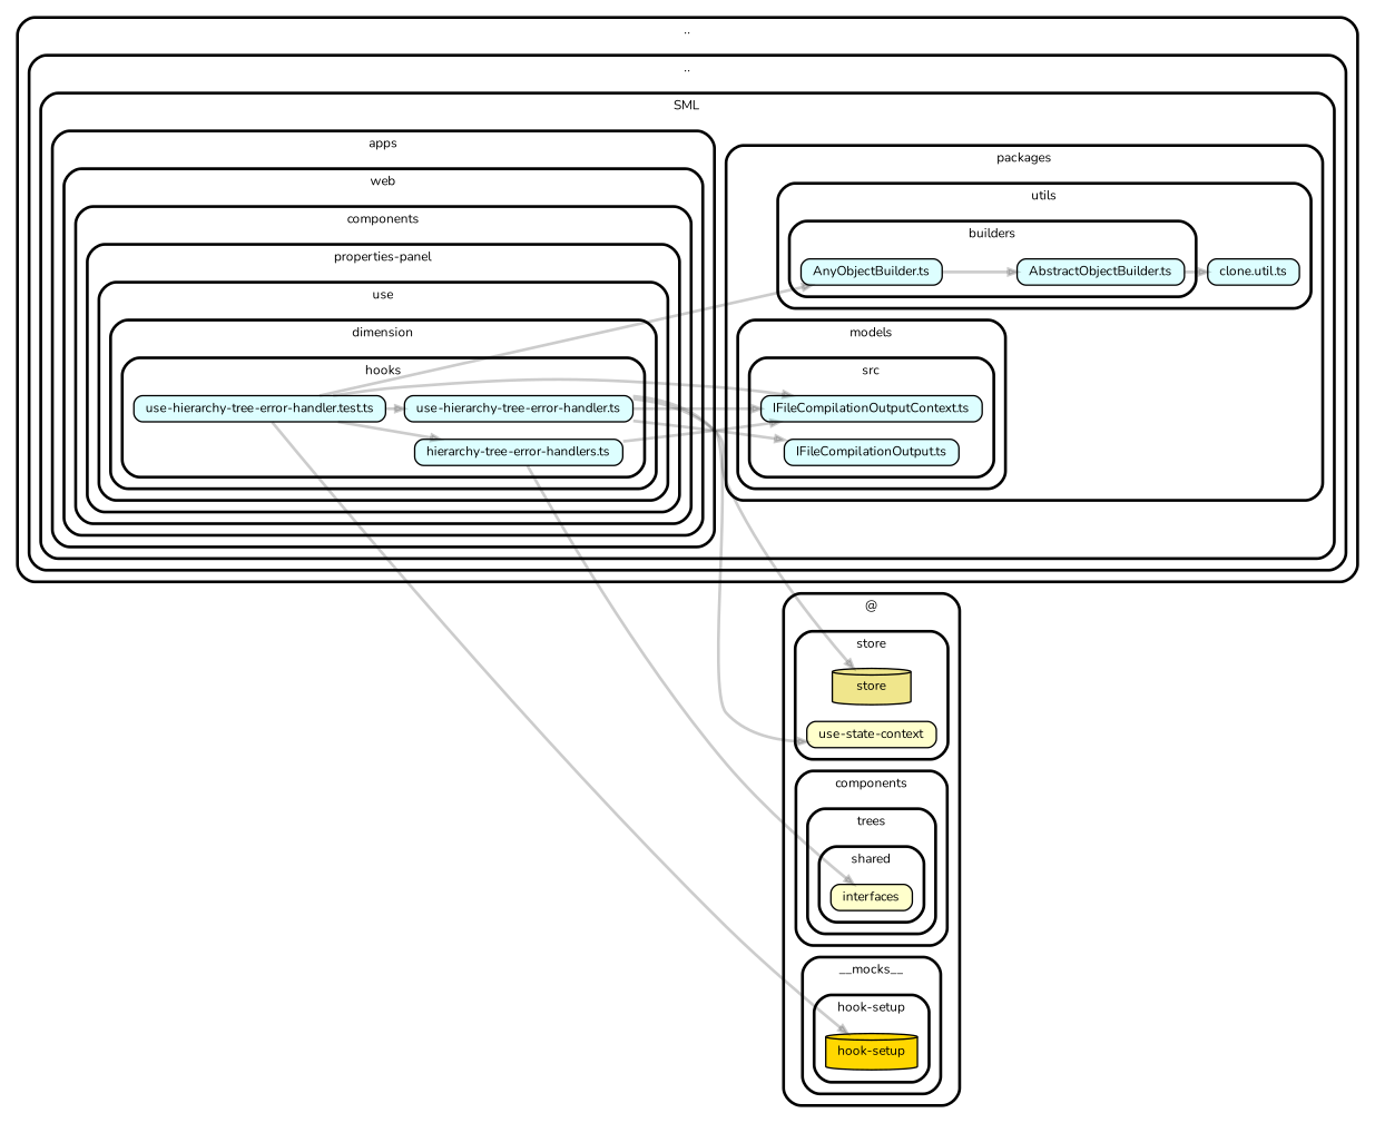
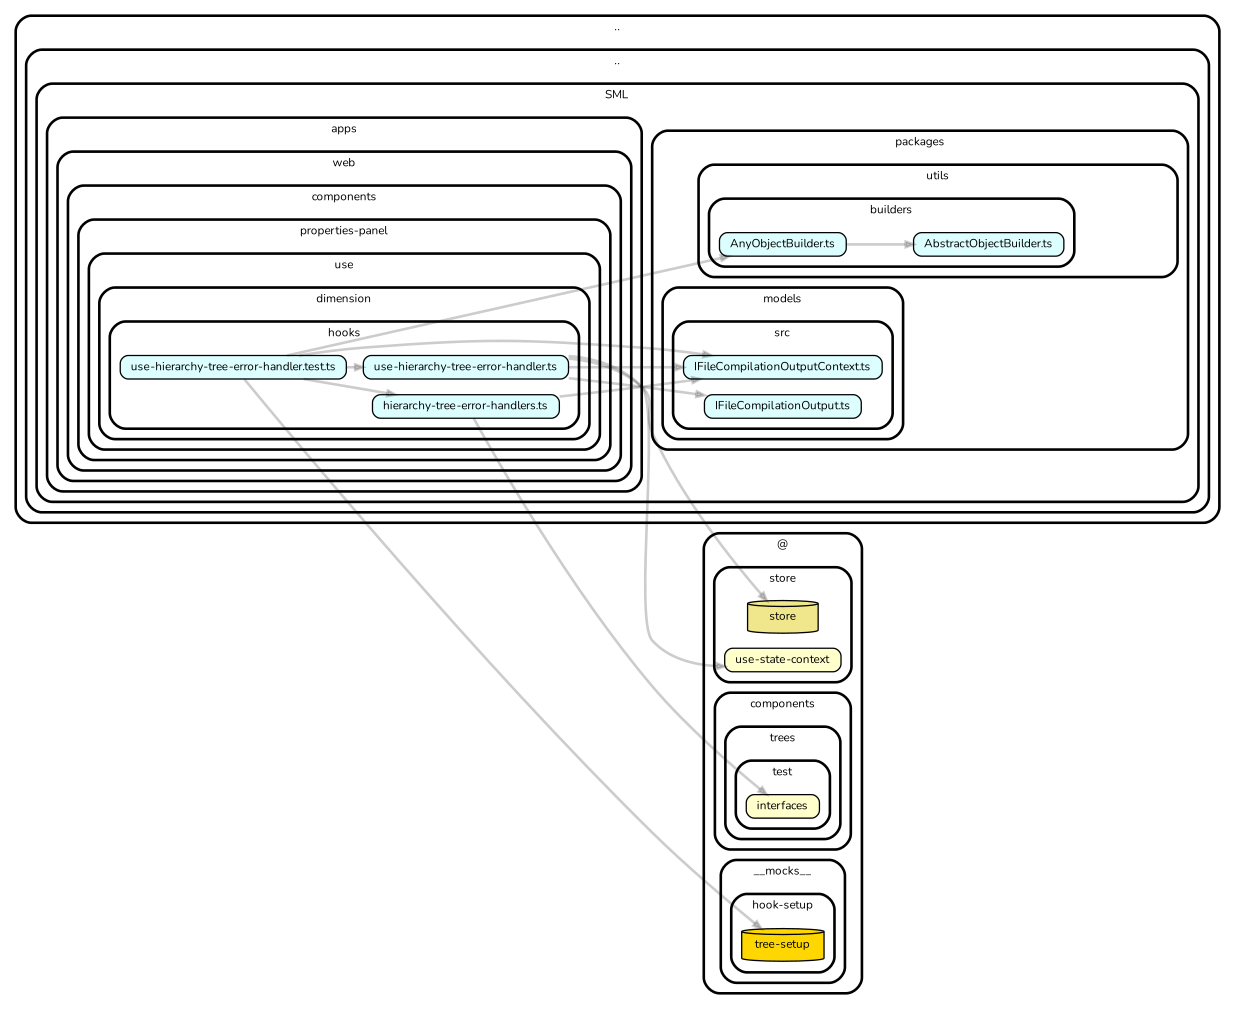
  strict digraph {
    compound=true
    fillcolor="#ffffff"
    fontname=Nunito
    fontsize=9
    nodesep=0.16
    rankdir=LR
    ranksep=0.18
    splines=true
    style="rounded,bold,filled"
    node [color=black fillcolor="#ddfeff" fontcolor=black fontname=Nunito fontsize=9 shape=box style="rounded, filled"]
    edge [arrowhead=normal arrowsize=0.6 color="#00000033" fontname=Nunito fontsize=9 penwidth=2.0]
    n1 [height=0.2 label=<hierarchy-tree-error-handlers.ts>]
    n2 [height=0.2 label=<use-hierarchy-tree-error-handler.test.ts>]
    n3 [height=0.2 label=<use-hierarchy-tree-error-handler.ts>]
    n4 [height=0.2 label=<IFileCompilationOutputContext.ts>]
    n5 [height=0.2 label=<IFileCompilationOutput.ts>]
    n6 [height=0.2 label=<AnyObjectBuilder.ts>]
    n7 [height=0.2 label=<AbstractObjectBuilder.ts>]
-   n8 [height=0.2 label=<clone.util.ts>]
-   n9 [fillcolor=gold height=0.2 label="hook-setup" shape=cylinder style="rounded, filled,filled"]
+   n9 [fillcolor=gold height=0.2 label="tree-setup" shape=cylinder style="rounded, filled,filled"]
    n10 [fillcolor="#ffffcc" height=0.2 label=<interfaces>]
    n11 [fillcolor=khaki height=0.2 label=store shape=cylinder style="rounded, filled,filled"]
    n12 [fillcolor="#ffffcc" height=0.2 label=<use-state-context>]
    subgraph cluster_1 {
      label=".."
      subgraph cluster_2 {
        label=".."
        subgraph cluster_3 {
          label=SML
          subgraph cluster_4 {
            label=apps
            subgraph cluster_5 {
              label=web
              subgraph cluster_6 {
                label=components
                subgraph cluster_7 {
                  label="properties-panel"
                  subgraph cluster_8 {
                    label=use
                    subgraph cluster_9 {
                      label=dimension
                      subgraph cluster_10 {
                        label=hooks
                        n1
                        n2
                        n3
                      }
                    }
                  }
                }
              }
            }
          }
          subgraph cluster_11 {
            label=packages
            subgraph cluster_12 {
              label=models
              subgraph cluster_13 {
                label=src
                n4
                n5
              }
            }
            subgraph cluster_14 {
              label=utils
-             n8
              subgraph cluster_15 {
                label=builders
                n6
                n7
              }
            }
          }
        }
      }
    }
    subgraph cluster_16 {
      label="@"
      subgraph cluster_17 {
        label=__mocks__
        subgraph cluster_18 {
          label="hook-setup"
          n9
        }
      }
      subgraph cluster_19 {
        label=components
        subgraph cluster_20 {
          label=trees
          subgraph cluster_21 {
-           label=shared
+           label=test
            n10
          }
        }
      }
      subgraph cluster_22 {
        label=store
        n11
        n12
      }
    }
    n1 -> n4
    n1 -> n10
    n2 -> n1
    n2 -> n3
    n2 -> n4
    n2 -> n6
    n2 -> n9
    n3 -> n4
    n3 -> n5
    n3 -> n11
    n3 -> n12
    n6 -> n7
-   n7 -> n8
  }
